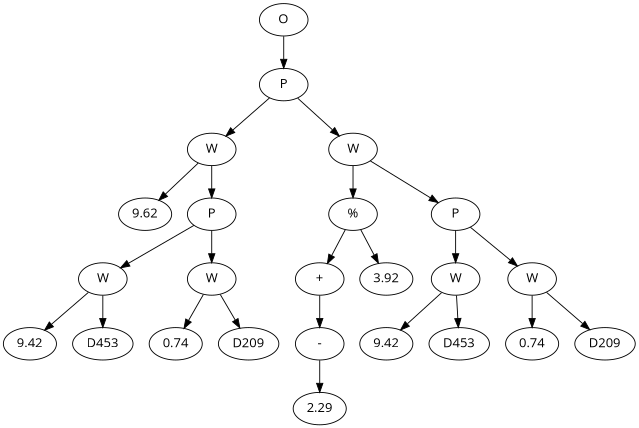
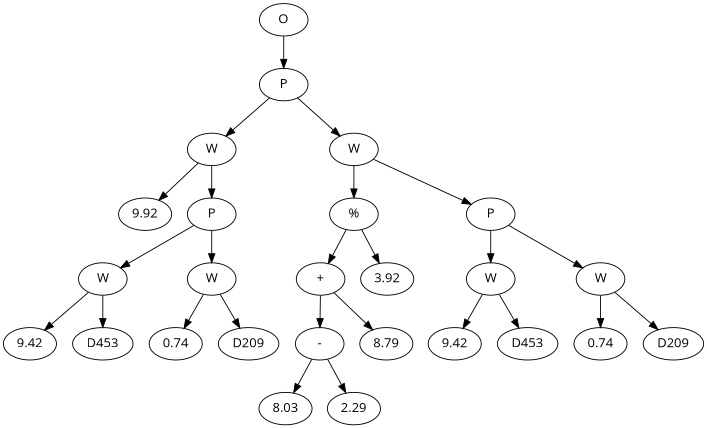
  digraph {
    fontname="Open Sans"
    node [fontname="Open Sans"]
    edge [fontname="Open Sans"]
    n1 [label=O]
    n2 [label=P]
    n3 [label=W]
    n4 [label=W]
-   n5 [label=9.62]
+   n5 [label=9.92]
    n6 [label=P]
    n7 [label="%"]
    n8 [label=P]
    n9 [label=W]
    n10 [label=W]
    n11 [label=9.42]
    n12 [label=D453]
    n13 [label=0.74]
    n14 [label=D209]
    n15 [label="+"]
    n16 [label=3.92]
    n17 [label=W]
    n18 [label=W]
    n19 [label="-"]
+   n20 [label=8.79]
+   n21 [label=8.03]
    n22 [label=2.29]
    n23 [label=9.42]
    n24 [label=D453]
    n25 [label=0.74]
    n26 [label=D209]
    n1 -> n2
    n2 -> n3
    n2 -> n4
    n3 -> n5
    n3 -> n6
    n4 -> n7
    n4 -> n8
    n6 -> n9
    n6 -> n10
    n7 -> n15
    n7 -> n16
    n8 -> n17
    n8 -> n18
    n9 -> n11
    n9 -> n12
    n10 -> n13
    n10 -> n14
    n15 -> n19
+   n15 -> n20
    n17 -> n23
    n17 -> n24
    n18 -> n25
    n18 -> n26
+   n19 -> n21
    n19 -> n22
  }
